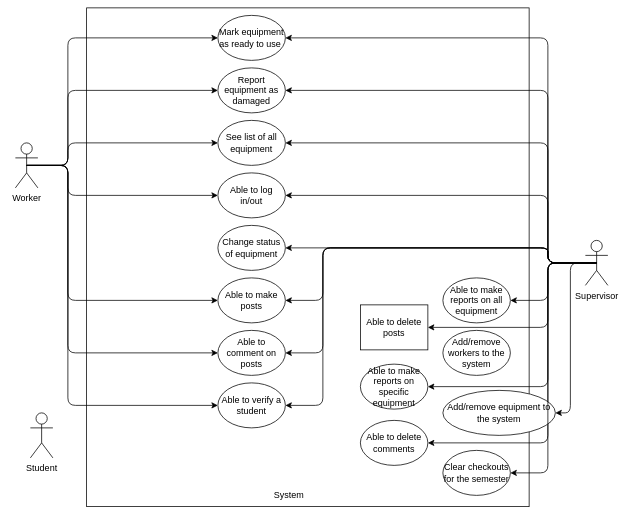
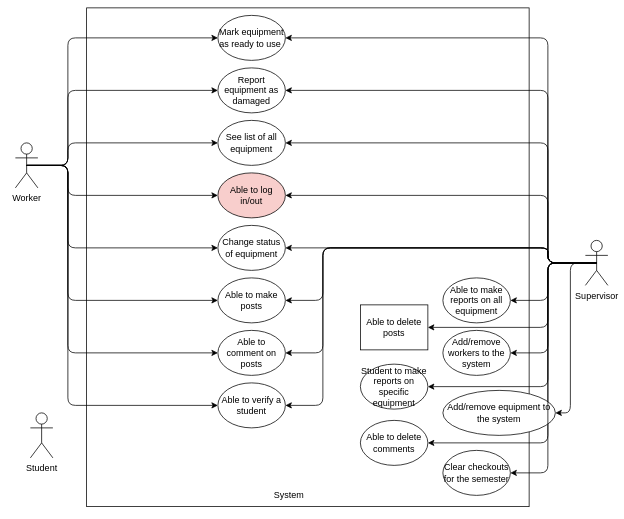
  <mxCell id="0" />
  <mxCell id="1" parent="0" />
  <mxCell id="2" value="" style="rounded=0;whiteSpace=wrap;html=1;rotation=90;" parent="1" vertex="1"><mxGeometry x="77.5" y="47.5" width="665" height="590" as="geometry" /></mxCell>
  <mxCell id="3" value="Supervisor" style="shape=umlActor;verticalLabelPosition=bottom;verticalAlign=top;html=1;outlineConnect=0;align=center;labelPosition=center;" parent="1" vertex="1"><mxGeometry x="780" y="320" width="30" height="60" as="geometry" /></mxCell>
  <mxCell id="4" value="Worker" style="shape=umlActor;verticalLabelPosition=bottom;verticalAlign=top;html=1;outlineConnect=0;" parent="1" vertex="1"><mxGeometry x="20" y="190" width="30" height="60" as="geometry" /></mxCell>
  <mxCell id="5" value="Student" style="shape=umlActor;verticalLabelPosition=bottom;verticalAlign=top;html=1;outlineConnect=0;labelPosition=center;align=center;" parent="1" vertex="1"><mxGeometry x="40" y="550" width="30" height="60" as="geometry" /></mxCell>
  <mxCell id="6" value="Mark equipment as ready to use&amp;nbsp;" style="ellipse;whiteSpace=wrap;html=1;" parent="1" vertex="1"><mxGeometry x="290" y="20" width="90" height="60" as="geometry" /></mxCell>
  <mxCell id="7" value="Report equipment as damaged" style="ellipse;whiteSpace=wrap;html=1;" parent="1" vertex="1"><mxGeometry x="290" y="90" width="90" height="60" as="geometry" /></mxCell>
  <mxCell id="8" value="See list of all equipment" style="ellipse;whiteSpace=wrap;html=1;" parent="1" vertex="1"><mxGeometry x="290" y="160" width="90" height="60" as="geometry" /></mxCell>
- <mxCell id="9" value="Able to log in/out" style="ellipse;whiteSpace=wrap;html=1;" parent="1" vertex="1"><mxGeometry x="290" y="230" width="90" height="60" as="geometry" /></mxCell>
+ <mxCell id="9" value="Able to log in/out" style="ellipse;whiteSpace=wrap;html=1;fillColor=#f8cecc;" parent="1" vertex="1"><mxGeometry x="290" y="230" width="90" height="60" as="geometry" /></mxCell>
  <mxCell id="10" value="Change status of equipment" style="ellipse;whiteSpace=wrap;html=1;" parent="1" vertex="1"><mxGeometry x="290" y="300" width="90" height="60" as="geometry" /></mxCell>
  <mxCell id="11" value="Add/remove workers to the system" style="ellipse;whiteSpace=wrap;html=1;" parent="1" vertex="1"><mxGeometry x="590" y="440" width="90" height="60" as="geometry" /></mxCell>
  <mxCell id="12" value="Clear checkouts for the semester" style="ellipse;whiteSpace=wrap;html=1;" parent="1" vertex="1"><mxGeometry x="590" y="600" width="90" height="60" as="geometry" /></mxCell>
  <mxCell id="13" value="" style="endArrow=classic;html=1;fontSize=15;exitX=0.5;exitY=0.5;exitDx=0;exitDy=0;exitPerimeter=0;entryX=1;entryY=0.5;entryDx=0;entryDy=0;startArrow=none;edgeStyle=orthogonalEdgeStyle;" parent="1" source="3" target="12" edge="1"><mxGeometry width="50" height="50" relative="1" as="geometry"><mxPoint x="580" y="470" as="sourcePoint" /><mxPoint x="480" y="470" as="targetPoint" /></mxGeometry></mxCell>
+ <mxCell id="14" value="" style="endArrow=classic;html=1;fontSize=15;entryX=1;entryY=0.5;entryDx=0;entryDy=0;exitX=0.5;exitY=0.5;exitDx=0;exitDy=0;exitPerimeter=0;endFill=1;edgeStyle=orthogonalEdgeStyle;rounded=1;" parent="1" source="3" target="11" edge="1"><mxGeometry width="50" height="50" relative="1" as="geometry"><mxPoint x="560" y="310" as="sourcePoint" /><mxPoint x="600" y="260" as="targetPoint" /></mxGeometry></mxCell>
  <mxCell id="15" value="" style="endArrow=classic;html=1;fontSize=15;entryX=1;entryY=0.5;entryDx=0;entryDy=0;exitX=0.5;exitY=0.5;exitDx=0;exitDy=0;exitPerimeter=0;edgeStyle=orthogonalEdgeStyle;" parent="1" source="3" target="10" edge="1"><mxGeometry width="50" height="50" relative="1" as="geometry"><mxPoint x="570" y="200" as="sourcePoint" /><mxPoint x="620" y="150" as="targetPoint" /><Array as="points"><mxPoint x="730" y="350" /><mxPoint x="730" y="330" /></Array></mxGeometry></mxCell>
  <mxCell id="16" value="" style="endArrow=classic;html=1;fontSize=15;entryX=1;entryY=0.5;entryDx=0;entryDy=0;exitX=0.5;exitY=0.5;exitDx=0;exitDy=0;exitPerimeter=0;edgeStyle=orthogonalEdgeStyle;" parent="1" source="3" target="9" edge="1"><mxGeometry width="50" height="50" relative="1" as="geometry"><mxPoint x="540" y="120" as="sourcePoint" /><mxPoint x="590" y="70" as="targetPoint" /><Array as="points"><mxPoint x="730" y="350" /><mxPoint x="730" y="260" /></Array></mxGeometry></mxCell>
  <mxCell id="17" value="" style="endArrow=classic;html=1;fontSize=15;entryX=1;entryY=0.5;entryDx=0;entryDy=0;exitX=0.5;exitY=0.5;exitDx=0;exitDy=0;exitPerimeter=0;edgeStyle=orthogonalEdgeStyle;" parent="1" source="3" target="8" edge="1"><mxGeometry width="50" height="50" relative="1" as="geometry"><mxPoint x="540" y="190" as="sourcePoint" /><mxPoint x="590" y="140" as="targetPoint" /><Array as="points"><mxPoint x="730" y="350" /><mxPoint x="730" y="190" /></Array></mxGeometry></mxCell>
  <mxCell id="18" value="" style="endArrow=classic;html=1;fontSize=15;entryX=1;entryY=0.5;entryDx=0;entryDy=0;exitX=0.5;exitY=0.5;exitDx=0;exitDy=0;exitPerimeter=0;edgeStyle=orthogonalEdgeStyle;" parent="1" source="3" target="7" edge="1"><mxGeometry width="50" height="50" relative="1" as="geometry"><mxPoint x="600" y="140" as="sourcePoint" /><mxPoint x="650" y="90" as="targetPoint" /><Array as="points"><mxPoint x="730" y="350" /><mxPoint x="730" y="120" /></Array></mxGeometry></mxCell>
  <mxCell id="19" value="" style="endArrow=classic;html=1;fontSize=15;entryX=1;entryY=0.5;entryDx=0;entryDy=0;exitX=0.5;exitY=0.5;exitDx=0;exitDy=0;exitPerimeter=0;edgeStyle=orthogonalEdgeStyle;" parent="1" source="3" target="6" edge="1"><mxGeometry width="50" height="50" relative="1" as="geometry"><mxPoint x="660" y="90" as="sourcePoint" /><mxPoint x="710" y="40" as="targetPoint" /><Array as="points"><mxPoint x="730" y="350" /><mxPoint x="730" y="50" /></Array></mxGeometry></mxCell>
+ <mxCell id="20" value="" style="endArrow=classic;html=1;fontSize=15;entryX=0;entryY=0.5;entryDx=0;entryDy=0;exitX=0.5;exitY=0.5;exitDx=0;exitDy=0;exitPerimeter=0;edgeStyle=orthogonalEdgeStyle;" parent="1" source="4" target="10" edge="1"><mxGeometry width="50" height="50" relative="1" as="geometry"><mxPoint x="210" y="280" as="sourcePoint" /><mxPoint x="250" y="330" as="targetPoint" /><Array as="points"><mxPoint x="90" y="220" /><mxPoint x="90" y="330" /></Array></mxGeometry></mxCell>
  <mxCell id="21" value="" style="endArrow=classic;html=1;fontSize=15;entryX=0;entryY=0.5;entryDx=0;entryDy=0;exitX=0.5;exitY=0.5;exitDx=0;exitDy=0;exitPerimeter=0;edgeStyle=orthogonalEdgeStyle;" parent="1" source="4" target="9" edge="1"><mxGeometry width="50" height="50" relative="1" as="geometry"><mxPoint x="20" y="170" as="sourcePoint" /><mxPoint x="80" y="180" as="targetPoint" /><Array as="points"><mxPoint x="90" y="220" /><mxPoint x="90" y="260" /></Array></mxGeometry></mxCell>
  <mxCell id="22" value="" style="endArrow=classic;html=1;fontSize=15;entryX=0;entryY=0.5;entryDx=0;entryDy=0;exitX=0.5;exitY=0.5;exitDx=0;exitDy=0;exitPerimeter=0;edgeStyle=orthogonalEdgeStyle;" parent="1" source="4" target="8" edge="1"><mxGeometry width="50" height="50" relative="1" as="geometry"><mxPoint x="20" y="130" as="sourcePoint" /><mxPoint x="70" y="80" as="targetPoint" /><Array as="points"><mxPoint x="90" y="220" /><mxPoint x="90" y="190" /></Array></mxGeometry></mxCell>
  <mxCell id="23" value="" style="endArrow=classic;html=1;fontSize=15;entryX=0;entryY=0.5;entryDx=0;entryDy=0;exitX=0.5;exitY=0.5;exitDx=0;exitDy=0;exitPerimeter=0;edgeStyle=orthogonalEdgeStyle;" parent="1" source="4" target="7" edge="1"><mxGeometry width="50" height="50" relative="1" as="geometry"><mxPoint x="20" y="70" as="sourcePoint" /><mxPoint x="70" y="20" as="targetPoint" /><Array as="points"><mxPoint x="90" y="220" /><mxPoint x="90" y="120" /></Array></mxGeometry></mxCell>
  <mxCell id="24" value="" style="endArrow=classic;html=1;fontSize=15;entryX=0;entryY=0.5;entryDx=0;entryDy=0;exitX=0.5;exitY=0.5;exitDx=0;exitDy=0;exitPerimeter=0;edgeStyle=orthogonalEdgeStyle;" parent="1" source="4" target="6" edge="1"><mxGeometry width="50" height="50" relative="1" as="geometry"><mxPoint x="40" y="0" as="sourcePoint" /><mxPoint x="90" y="-50" as="targetPoint" /><Array as="points"><mxPoint x="90" y="220" /><mxPoint x="90" y="50" /></Array></mxGeometry></mxCell>
  <mxCell id="25" value="Able to comment on posts" style="ellipse;whiteSpace=wrap;html=1;" parent="1" vertex="1"><mxGeometry x="290" y="440" width="90" height="60" as="geometry" /></mxCell>
  <mxCell id="26" value="Able to make posts" style="ellipse;whiteSpace=wrap;html=1;" parent="1" vertex="1"><mxGeometry x="290" y="370" width="90" height="60" as="geometry" /></mxCell>
  <mxCell id="27" value="Able to delete comments" style="ellipse;whiteSpace=wrap;html=1;" parent="1" vertex="1"><mxGeometry x="480" y="560" width="90" height="60" as="geometry" /></mxCell>
  <mxCell id="28" value="Able to delete posts" style="whiteSpace=wrap;html=1;rounded=0;" parent="1" vertex="1"><mxGeometry x="480" y="406" width="90" height="60" as="geometry" /></mxCell>
- <mxCell id="29" value="Able to make reports on specific equipment" style="ellipse;whiteSpace=wrap;html=1;" parent="1" vertex="1"><mxGeometry x="480" y="485" width="90" height="60" as="geometry" /></mxCell>
+ <mxCell id="29" value="Student to make reports on specific equipment" style="ellipse;whiteSpace=wrap;html=1;" parent="1" vertex="1"><mxGeometry x="480" y="485" width="90" height="60" as="geometry" /></mxCell>
  <mxCell id="30" value="Able to make reports on all equipment" style="ellipse;whiteSpace=wrap;html=1;" parent="1" vertex="1"><mxGeometry x="590" y="370" width="90" height="60" as="geometry" /></mxCell>
  <mxCell id="31" value="System" style="text;html=1;strokeColor=none;fillColor=none;align=center;verticalAlign=middle;whiteSpace=wrap;rounded=0;" parent="1" vertex="1"><mxGeometry x="365" y="650" width="40" height="20" as="geometry" /></mxCell>
  <mxCell id="32" value="Add/remove equipment to the system" style="ellipse;whiteSpace=wrap;html=1;" parent="1" vertex="1"><mxGeometry x="590" y="520" width="150" height="60" as="geometry" /></mxCell>
  <mxCell id="33" value="" style="endArrow=classic;html=1;fontSize=15;exitX=0.5;exitY=0.5;exitDx=0;exitDy=0;exitPerimeter=0;entryX=1;entryY=0.5;entryDx=0;entryDy=0;edgeStyle=orthogonalEdgeStyle;endFill=1;" parent="1" source="3" target="32" edge="1"><mxGeometry width="50" height="50" relative="1" as="geometry"><mxPoint x="785" y="300" as="sourcePoint" /><mxPoint x="400" y="570" as="targetPoint" /></mxGeometry></mxCell>
  <mxCell id="34" value="Able to verify a student" style="ellipse;whiteSpace=wrap;html=1;" parent="1" vertex="1"><mxGeometry x="290" y="510" width="90" height="60" as="geometry" /></mxCell>
  <mxCell id="35" value="" style="endArrow=classic;html=1;fontSize=15;exitX=0.5;exitY=0.5;exitDx=0;exitDy=0;exitPerimeter=0;entryX=1;entryY=0.5;entryDx=0;entryDy=0;edgeStyle=orthogonalEdgeStyle;endFill=1;" parent="1" source="3" target="27" edge="1"><mxGeometry width="50" height="50" relative="1" as="geometry"><mxPoint x="875" y="530" as="sourcePoint" /><mxPoint x="760" y="730" as="targetPoint" /><Array as="points"><mxPoint x="730" y="350" /><mxPoint x="730" y="590" /></Array></mxGeometry></mxCell>
  <mxCell id="36" value="" style="endArrow=classic;html=1;fontSize=15;exitX=0.5;exitY=0.5;exitDx=0;exitDy=0;exitPerimeter=0;entryX=1;entryY=0.5;entryDx=0;entryDy=0;edgeStyle=orthogonalEdgeStyle;endFill=1;" parent="1" source="3" target="28" edge="1"><mxGeometry width="50" height="50" relative="1" as="geometry"><mxPoint x="815" y="370" as="sourcePoint" /><mxPoint x="700" y="570" as="targetPoint" /><Array as="points"><mxPoint x="730" y="350" /><mxPoint x="730" y="436" /></Array></mxGeometry></mxCell>
  <mxCell id="37" value="" style="endArrow=classic;html=1;fontSize=15;exitX=0.5;exitY=0.5;exitDx=0;exitDy=0;exitPerimeter=0;entryX=1;entryY=0.5;entryDx=0;entryDy=0;edgeStyle=orthogonalEdgeStyle;endFill=1;" parent="1" source="3" target="29" edge="1"><mxGeometry width="50" height="50" relative="1" as="geometry"><mxPoint x="825" y="380" as="sourcePoint" /><mxPoint x="710" y="580" as="targetPoint" /><Array as="points"><mxPoint x="730" y="350" /><mxPoint x="730" y="515" /></Array></mxGeometry></mxCell>
  <mxCell id="38" value="" style="endArrow=classic;html=1;fontSize=15;entryX=0;entryY=0.5;entryDx=0;entryDy=0;exitX=0.5;exitY=0.5;exitDx=0;exitDy=0;exitPerimeter=0;edgeStyle=orthogonalEdgeStyle;" parent="1" source="4" target="34" edge="1"><mxGeometry width="50" height="50" relative="1" as="geometry"><mxPoint x="-177.5" y="190" as="sourcePoint" /><mxPoint x="77.5" y="300" as="targetPoint" /><Array as="points"><mxPoint x="90" y="220" /><mxPoint x="90" y="540" /></Array></mxGeometry></mxCell>
  <mxCell id="39" value="" style="endArrow=classic;html=1;fontSize=15;entryX=0;entryY=0.5;entryDx=0;entryDy=0;exitX=0.5;exitY=0.5;exitDx=0;exitDy=0;exitPerimeter=0;edgeStyle=orthogonalEdgeStyle;" parent="1" source="4" target="25" edge="1"><mxGeometry width="50" height="50" relative="1" as="geometry"><mxPoint y="360" as="sourcePoint" x="-20" /><mxPoint x="235" y="470" as="targetPoint" /><Array as="points"><mxPoint x="90" y="220" /><mxPoint x="90" y="470" /></Array></mxGeometry></mxCell>
  <mxCell id="40" value="" style="endArrow=classic;html=1;fontSize=15;entryX=0;entryY=0.5;entryDx=0;entryDy=0;exitX=0.5;exitY=0.5;exitDx=0;exitDy=0;exitPerimeter=0;edgeStyle=orthogonalEdgeStyle;" parent="1" source="4" target="26" edge="1"><mxGeometry width="50" height="50" relative="1" as="geometry"><mxPoint x="20" y="390" as="sourcePoint" /><mxPoint x="275" y="500" as="targetPoint" /><Array as="points"><mxPoint x="90" y="220" /><mxPoint x="90" y="400" /></Array></mxGeometry></mxCell>
  <mxCell id="41" value="" style="endArrow=classic;html=1;fontSize=15;exitX=0.5;exitY=0.5;exitDx=0;exitDy=0;exitPerimeter=0;entryX=1;entryY=0.5;entryDx=0;entryDy=0;edgeStyle=orthogonalEdgeStyle;endFill=1;" parent="1" source="3" target="30" edge="1"><mxGeometry width="50" height="50" relative="1" as="geometry"><mxPoint x="805" y="360" as="sourcePoint" /><mxPoint x="580" y="370" as="targetPoint" /><Array as="points"><mxPoint x="730" y="350" /><mxPoint x="730" y="400" /></Array></mxGeometry></mxCell>
  <mxCell id="42" value="" style="endArrow=classic;html=1;fontSize=15;exitX=0.5;exitY=0.5;exitDx=0;exitDy=0;exitPerimeter=0;entryX=1;entryY=0.5;entryDx=0;entryDy=0;edgeStyle=orthogonalEdgeStyle;endFill=1;" parent="1" source="3" target="26" edge="1"><mxGeometry width="50" height="50" relative="1" as="geometry"><mxPoint x="805" y="360" as="sourcePoint" /><mxPoint x="580" y="370" as="targetPoint" /><Array as="points"><mxPoint x="730" y="350" /><mxPoint x="730" y="330" /><mxPoint x="430" y="330" /><mxPoint x="430" y="400" /></Array></mxGeometry></mxCell>
  <mxCell id="43" value="" style="endArrow=classic;html=1;fontSize=15;exitX=0.5;exitY=0.5;exitDx=0;exitDy=0;exitPerimeter=0;entryX=1;entryY=0.5;entryDx=0;entryDy=0;edgeStyle=orthogonalEdgeStyle;endFill=1;" parent="1" source="3" target="25" edge="1"><mxGeometry width="50" height="50" relative="1" as="geometry"><mxPoint x="805" y="360" as="sourcePoint" /><mxPoint x="390" y="410" as="targetPoint" /><Array as="points"><mxPoint x="730" y="350" /><mxPoint x="730" y="330" /><mxPoint x="430" y="330" /><mxPoint x="430" y="470" /></Array></mxGeometry></mxCell>
  <mxCell id="44" value="" style="endArrow=classic;html=1;fontSize=15;exitX=0.5;exitY=0.5;exitDx=0;exitDy=0;exitPerimeter=0;entryX=1;entryY=0.5;entryDx=0;entryDy=0;edgeStyle=orthogonalEdgeStyle;endFill=1;" parent="1" source="3" target="34" edge="1"><mxGeometry width="50" height="50" relative="1" as="geometry"><mxPoint x="815" y="370" as="sourcePoint" /><mxPoint x="400" y="420" as="targetPoint" /><Array as="points"><mxPoint x="730" y="350" /><mxPoint x="730" y="330" /><mxPoint x="430" y="330" /><mxPoint x="430" y="540" /></Array></mxGeometry></mxCell>
